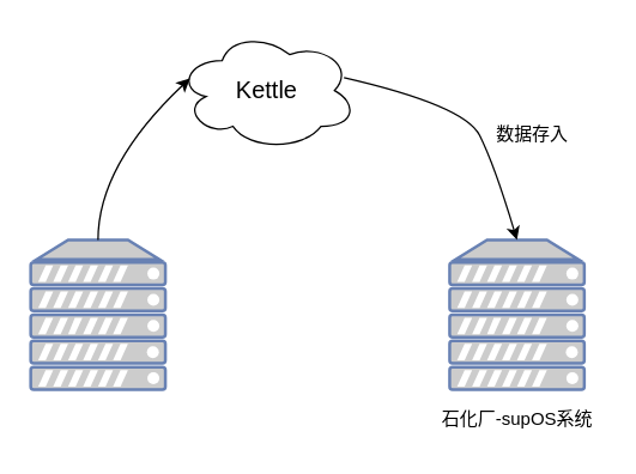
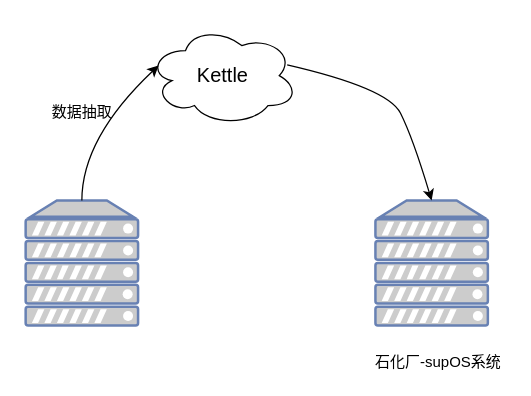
  <mxCell id="0" />
  <mxCell id="1" parent="0" />
  <mxCell id="2" value="" style="fontColor=#0066CC;verticalAlign=top;verticalLabelPosition=bottom;labelPosition=center;align=center;html=1;outlineConnect=0;fillColor=#CCCCCC;strokeColor=#6881B3;gradientColor=none;gradientDirection=north;strokeWidth=2;shape=mxgraph.networks.server;" vertex="1" parent="1"><mxGeometry x="20" y="160" width="90" height="100" as="geometry" /></mxCell>
  <mxCell id="3" value="" style="fontColor=#0066CC;verticalAlign=top;verticalLabelPosition=bottom;labelPosition=center;align=center;html=1;outlineConnect=0;fillColor=#CCCCCC;strokeColor=#6881B3;gradientColor=none;gradientDirection=north;strokeWidth=2;shape=mxgraph.networks.server;" vertex="1" parent="1"><mxGeometry x="300" y="160" width="90" height="100" as="geometry" /></mxCell>
  <mxCell id="4" value="&lt;font style=&quot;font-size: 16px&quot;&gt;Kettle&lt;/font&gt;" style="ellipse;shape=cloud;whiteSpace=wrap;html=1;" vertex="1" parent="1"><mxGeometry x="118" y="20" width="120" height="80" as="geometry" /></mxCell>
- <mxCell id="5" value="石化厂-supOS系统" style="text;html=1;strokeColor=none;fillColor=none;align=center;verticalAlign=middle;whiteSpace=wrap;rounded=0;" vertex="1" parent="1"><mxGeometry x="287.5" y="265" width="115" height="30" as="geometry" /></mxCell>
+ <mxCell id="5" value="石化厂-supOS系统" style="text;html=1;strokeColor=none;fillColor=none;align=center;verticalAlign=middle;whiteSpace=wrap;rounded=0;" vertex="1" parent="1"><mxGeometry x="292.5" y="275" width="115" height="30" as="geometry" /></mxCell>
  <mxCell id="6" value="" style="curved=1;endArrow=classic;html=1;entryX=0.07;entryY=0.4;entryDx=0;entryDy=0;entryPerimeter=0;exitX=0.5;exitY=0;exitDx=0;exitDy=0;exitPerimeter=0;" edge="1" parent="1" source="2" target="4"><mxGeometry width="50" height="50" relative="1" as="geometry"><mxPoint x="-20" y="110" as="sourcePoint" /><mxPoint x="30" y="60" as="targetPoint" /><Array as="points"><mxPoint x="65" y="110" /></Array></mxGeometry></mxCell>
  <mxCell id="7" value="" style="curved=1;endArrow=classic;html=1;entryX=0.5;entryY=0;entryDx=0;entryDy=0;entryPerimeter=0;exitX=0.928;exitY=0.393;exitDx=0;exitDy=0;exitPerimeter=0;" edge="1" parent="1" source="4" target="3"><mxGeometry width="50" height="50" relative="1" as="geometry"><mxPoint x="260" y="53" as="sourcePoint" /><mxPoint x="350" y="10" as="targetPoint" /><Array as="points"><mxPoint x="310" y="70" /><mxPoint x="330" y="110" /></Array></mxGeometry></mxCell>
- <mxCell id="9" value="数据存入" style="text;html=1;strokeColor=none;fillColor=none;align=center;verticalAlign=middle;whiteSpace=wrap;rounded=0;" vertex="1" parent="1"><mxGeometry x="327.5" y="80" width="55" height="20" as="geometry" /></mxCell>
+ <mxCell id="8" value="数据抽取" style="text;html=1;strokeColor=none;fillColor=none;align=center;verticalAlign=middle;whiteSpace=wrap;rounded=0;" vertex="1" parent="1"><mxGeometry x="37.5" y="80" width="55" height="20" as="geometry" /></mxCell>
